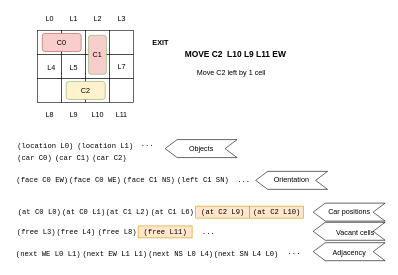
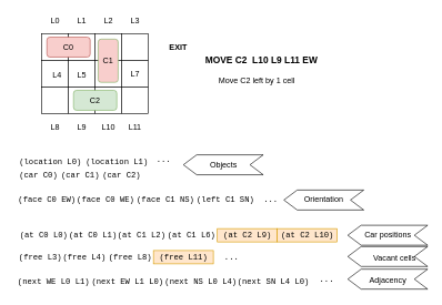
  <mxCell id="0" />
  <mxCell id="1" parent="0" />
  <mxCell id="2" value="" style="whiteSpace=wrap;html=1;aspect=fixed;" vertex="1" parent="1"><mxGeometry x="62" y="50" width="40" height="40" as="geometry" /></mxCell>
  <mxCell id="3" value="" style="whiteSpace=wrap;html=1;aspect=fixed;" vertex="1" parent="1"><mxGeometry x="102" y="50" width="40" height="40" as="geometry" /></mxCell>
  <mxCell id="4" value="" style="whiteSpace=wrap;html=1;aspect=fixed;" vertex="1" parent="1"><mxGeometry x="142" y="50" width="40" height="40" as="geometry" /></mxCell>
  <mxCell id="5" value="" style="whiteSpace=wrap;html=1;aspect=fixed;" vertex="1" parent="1"><mxGeometry x="182" y="50" width="40" height="40" as="geometry" /></mxCell>
  <mxCell id="6" value="" style="whiteSpace=wrap;html=1;aspect=fixed;" vertex="1" parent="1"><mxGeometry x="62" y="90" width="40" height="40" as="geometry" /></mxCell>
  <mxCell id="7" value="" style="whiteSpace=wrap;html=1;aspect=fixed;" vertex="1" parent="1"><mxGeometry x="102" y="90" width="40" height="40" as="geometry" /></mxCell>
  <mxCell id="8" value="" style="whiteSpace=wrap;html=1;aspect=fixed;" vertex="1" parent="1"><mxGeometry x="142" y="90" width="40" height="40" as="geometry" /></mxCell>
  <mxCell id="9" value="" style="whiteSpace=wrap;html=1;aspect=fixed;" vertex="1" parent="1"><mxGeometry x="182" y="90" width="40" height="40" as="geometry" /></mxCell>
  <mxCell id="10" value="" style="whiteSpace=wrap;html=1;aspect=fixed;" vertex="1" parent="1"><mxGeometry x="62" y="130" width="40" height="40" as="geometry" /></mxCell>
  <mxCell id="11" value="" style="whiteSpace=wrap;html=1;aspect=fixed;" vertex="1" parent="1"><mxGeometry x="102" y="130" width="40" height="40" as="geometry" /></mxCell>
  <mxCell id="12" value="" style="whiteSpace=wrap;html=1;aspect=fixed;" vertex="1" parent="1"><mxGeometry x="142" y="130" width="40" height="40" as="geometry" /></mxCell>
  <mxCell id="13" value="" style="whiteSpace=wrap;html=1;aspect=fixed;" vertex="1" parent="1"><mxGeometry x="182" y="130" width="40" height="40" as="geometry" /></mxCell>
  <mxCell id="14" value="C0" style="rounded=1;whiteSpace=wrap;html=1;fillColor=#f8cecc;strokeColor=#b85450;" vertex="1" parent="1"><mxGeometry x="70" y="55" width="65" height="30" as="geometry" /></mxCell>
  <mxCell id="15" value="C1" style="rounded=1;whiteSpace=wrap;html=1;fillColor=#f8cecc;strokeColor=#82b366;" vertex="1" parent="1"><mxGeometry x="147" y="58" width="30" height="65" as="geometry" /></mxCell>
  <mxCell id="16" value="EXIT" style="text;html=1;align=center;verticalAlign=middle;resizable=0;points=[];autosize=1;fontStyle=1" vertex="1" parent="1"><mxGeometry x="247" y="60" width="40" height="20" as="geometry" /></mxCell>
- <mxCell id="17" value="C2" style="rounded=1;whiteSpace=wrap;html=1;fillColor=#fff2cc;strokeColor=#82b366;" vertex="1" parent="1"><mxGeometry x="110" y="135" width="65" height="30" as="geometry" /></mxCell>
+ <mxCell id="17" value="C2" style="rounded=1;whiteSpace=wrap;html=1;fillColor=#d5e8d4;strokeColor=#82b366;" vertex="1" parent="1"><mxGeometry x="110" y="135" width="65" height="30" as="geometry" /></mxCell>
  <mxCell id="18" value="L0" style="text;html=1;align=center;verticalAlign=middle;resizable=0;points=[];autosize=1;" vertex="1" parent="1"><mxGeometry x="67" y="20" width="30" height="20" as="geometry" /></mxCell>
  <mxCell id="19" value="L1" style="text;html=1;align=center;verticalAlign=middle;resizable=0;points=[];autosize=1;" vertex="1" parent="1"><mxGeometry x="107" y="20" width="30" height="20" as="geometry" /></mxCell>
  <mxCell id="20" value="L2" style="text;html=1;align=center;verticalAlign=middle;resizable=0;points=[];autosize=1;" vertex="1" parent="1"><mxGeometry x="147" y="20" width="30" height="20" as="geometry" /></mxCell>
  <mxCell id="21" value="L3" style="text;html=1;align=center;verticalAlign=middle;resizable=0;points=[];autosize=1;" vertex="1" parent="1"><mxGeometry x="187" y="20" width="30" height="20" as="geometry" /></mxCell>
  <mxCell id="22" value="L4" style="text;html=1;align=center;verticalAlign=middle;resizable=0;points=[];autosize=1;" vertex="1" parent="1"><mxGeometry x="70" y="103" width="30" height="20" as="geometry" /></mxCell>
  <mxCell id="23" value="L7" style="text;html=1;align=center;verticalAlign=middle;resizable=0;points=[];autosize=1;" vertex="1" parent="1"><mxGeometry x="187" y="100" width="30" height="20" as="geometry" /></mxCell>
  <mxCell id="24" value="L8" style="text;html=1;align=center;verticalAlign=middle;resizable=0;points=[];autosize=1;" vertex="1" parent="1"><mxGeometry x="67" y="180" width="30" height="20" as="geometry" /></mxCell>
  <mxCell id="25" value="L9" style="text;html=1;align=center;verticalAlign=middle;resizable=0;points=[];autosize=1;" vertex="1" parent="1"><mxGeometry x="107" y="180" width="30" height="20" as="geometry" /></mxCell>
  <mxCell id="26" value="L10" style="text;html=1;align=center;verticalAlign=middle;resizable=0;points=[];autosize=1;" vertex="1" parent="1"><mxGeometry x="142" y="180" width="40" height="20" as="geometry" /></mxCell>
  <mxCell id="27" value="L11" style="text;html=1;align=center;verticalAlign=middle;resizable=0;points=[];autosize=1;" vertex="1" parent="1"><mxGeometry x="182" y="180" width="40" height="20" as="geometry" /></mxCell>
  <mxCell id="28" value="L5" style="text;html=1;align=center;verticalAlign=middle;resizable=0;points=[];autosize=1;" vertex="1" parent="1"><mxGeometry x="107" y="103" width="30" height="20" as="geometry" /></mxCell>
  <mxCell id="29" value="&lt;font face=&quot;Courier New&quot;&gt;(location L0)&lt;br&gt;&lt;/font&gt;" style="text;html=1;align=center;verticalAlign=middle;resizable=0;points=[];autosize=1;" vertex="1" parent="1"><mxGeometry x="20" y="232" width="110" height="20" as="geometry" /></mxCell>
  <mxCell id="30" value="&lt;font face=&quot;Courier New&quot;&gt;(location L1)&lt;br&gt;&lt;/font&gt;" style="text;html=1;align=center;verticalAlign=middle;resizable=0;points=[];autosize=1;" vertex="1" parent="1"><mxGeometry x="120" y="232" width="110" height="20" as="geometry" /></mxCell>
  <mxCell id="31" value="&lt;font face=&quot;Courier New&quot;&gt;...&lt;br&gt;&lt;/font&gt;" style="text;html=1;align=center;verticalAlign=middle;resizable=0;points=[];autosize=1;" vertex="1" parent="1"><mxGeometry x="225" y="230" width="40" height="20" as="geometry" /></mxCell>
  <mxCell id="32" value="&lt;font face=&quot;Courier New&quot;&gt;(car C0)&lt;br&gt;&lt;/font&gt;" style="text;html=1;align=center;verticalAlign=middle;resizable=0;points=[];autosize=1;" vertex="1" parent="1"><mxGeometry x="22" y="252" width="70" height="20" as="geometry" /></mxCell>
  <mxCell id="33" value="&lt;font face=&quot;Courier New&quot;&gt;(car C1)&lt;br&gt;&lt;/font&gt;" style="text;html=1;align=center;verticalAlign=middle;resizable=0;points=[];autosize=1;" vertex="1" parent="1"><mxGeometry x="85" y="252" width="70" height="20" as="geometry" /></mxCell>
  <mxCell id="34" value="&lt;font face=&quot;Courier New&quot;&gt;(car C2)&lt;br&gt;&lt;/font&gt;" style="text;html=1;align=center;verticalAlign=middle;resizable=0;points=[];autosize=1;" vertex="1" parent="1"><mxGeometry x="147" y="252" width="70" height="20" as="geometry" /></mxCell>
  <mxCell id="35" value="&lt;font face=&quot;Courier New&quot;&gt;(at C0 L0)&lt;br&gt;&lt;/font&gt;" style="text;html=1;align=center;verticalAlign=middle;resizable=0;points=[];autosize=1;" vertex="1" parent="1"><mxGeometry x="20" y="343" width="90" height="20" as="geometry" /></mxCell>
  <mxCell id="36" value="&lt;font face=&quot;Courier New&quot;&gt;(at C0 L1)&lt;br&gt;&lt;/font&gt;" style="text;html=1;align=center;verticalAlign=middle;resizable=0;points=[];autosize=1;" vertex="1" parent="1"><mxGeometry x="94" y="343" width="90" height="20" as="geometry" /></mxCell>
  <mxCell id="37" value="&lt;font face=&quot;Courier New&quot;&gt;(at C1 L2)&lt;br&gt;&lt;/font&gt;" style="text;html=1;align=center;verticalAlign=middle;resizable=0;points=[];autosize=1;" vertex="1" parent="1"><mxGeometry x="167" y="343" width="90" height="20" as="geometry" /></mxCell>
  <mxCell id="38" value="&lt;font face=&quot;Courier New&quot;&gt;(at C1 L6)&lt;br&gt;&lt;/font&gt;" style="text;html=1;align=center;verticalAlign=middle;resizable=0;points=[];autosize=1;" vertex="1" parent="1"><mxGeometry x="242" y="343" width="90" height="20" as="geometry" /></mxCell>
  <mxCell id="39" value="" style="shape=step;perimeter=stepPerimeter;whiteSpace=wrap;html=1;fixedSize=1;rotation=-180;horizontal=1;" vertex="1" parent="1"><mxGeometry x="275" y="232" width="120" height="30" as="geometry" /></mxCell>
  <mxCell id="40" value="Objects" style="text;html=1;align=center;verticalAlign=middle;resizable=0;points=[];autosize=1;" vertex="1" parent="1"><mxGeometry x="305" y="237" width="60" height="20" as="geometry" /></mxCell>
  <mxCell id="41" value="" style="shape=step;perimeter=stepPerimeter;whiteSpace=wrap;html=1;fixedSize=1;rotation=-180;horizontal=1;" vertex="1" parent="1"><mxGeometry x="522" y="338" width="120" height="30" as="geometry" /></mxCell>
  <mxCell id="42" value="&lt;font face=&quot;Courier New&quot;&gt;(next WE L0 L1)&lt;br&gt;&lt;/font&gt;" style="text;html=1;align=center;verticalAlign=middle;resizable=0;points=[];autosize=1;" vertex="1" parent="1"><mxGeometry x="20" y="412" width="120" height="20" as="geometry" /></mxCell>
  <mxCell id="43" value="&lt;font face=&quot;Courier New&quot;&gt;(face C0 EW)&lt;br&gt;&lt;/font&gt;" style="text;html=1;align=center;verticalAlign=middle;resizable=0;points=[];autosize=1;" vertex="1" parent="1"><mxGeometry x="20" y="290" width="100" height="20" as="geometry" /></mxCell>
  <mxCell id="44" value="&lt;font face=&quot;Courier New&quot;&gt;(face C0 WE)&lt;br&gt;&lt;/font&gt;" style="text;html=1;align=center;verticalAlign=middle;resizable=0;points=[];autosize=1;" vertex="1" parent="1"><mxGeometry x="108" y="290" width="100" height="20" as="geometry" /></mxCell>
  <mxCell id="45" value="Car positions" style="text;html=1;align=center;verticalAlign=middle;resizable=0;points=[];autosize=1;" vertex="1" parent="1"><mxGeometry x="537" y="343" width="90" height="20" as="geometry" /></mxCell>
  <mxCell id="46" value="&lt;font face=&quot;Courier New&quot;&gt;(face C1 NS)&lt;br&gt;&lt;/font&gt;" style="text;html=1;align=center;verticalAlign=middle;resizable=0;points=[];autosize=1;" vertex="1" parent="1"><mxGeometry x="198" y="290" width="100" height="20" as="geometry" /></mxCell>
  <mxCell id="47" value="&lt;font face=&quot;Courier New&quot;&gt;(left C1 SN)&lt;br&gt;&lt;/font&gt;" style="text;html=1;align=center;verticalAlign=middle;resizable=0;points=[];autosize=1;" vertex="1" parent="1"><mxGeometry x="288" y="290" width="100" height="20" as="geometry" /></mxCell>
  <mxCell id="48" value="&lt;font face=&quot;Courier New&quot;&gt;...&lt;br&gt;&lt;/font&gt;" style="text;html=1;align=center;verticalAlign=middle;resizable=0;points=[];autosize=1;" vertex="1" parent="1"><mxGeometry x="386" y="290" width="40" height="20" as="geometry" /></mxCell>
  <mxCell id="49" value="Orientation" style="shape=step;perimeter=stepPerimeter;whiteSpace=wrap;html=1;fixedSize=1;rotation=0;horizontal=1;flipH=1;" vertex="1" parent="1"><mxGeometry x="426" y="285" width="120" height="30" as="geometry" /></mxCell>
- <mxCell id="50" value="&lt;font face=&quot;Courier New&quot;&gt;(next EW L1 L1)&lt;br&gt;&lt;/font&gt;" style="text;html=1;align=center;verticalAlign=middle;resizable=0;points=[];autosize=1;" vertex="1" parent="1"><mxGeometry x="131" y="412" width="120" height="20" as="geometry" /></mxCell>
+ <mxCell id="50" value="&lt;font face=&quot;Courier New&quot;&gt;(next EW L1 L0)&lt;br&gt;&lt;/font&gt;" style="text;html=1;align=center;verticalAlign=middle;resizable=0;points=[];autosize=1;" vertex="1" parent="1"><mxGeometry x="131" y="412" width="120" height="20" as="geometry" /></mxCell>
  <mxCell id="51" value="&lt;font face=&quot;Courier New&quot;&gt;(next NS L0 L4)&lt;br&gt;&lt;/font&gt;" style="text;html=1;align=center;verticalAlign=middle;resizable=0;points=[];autosize=1;" vertex="1" parent="1"><mxGeometry x="241" y="412" width="120" height="20" as="geometry" /></mxCell>
  <mxCell id="52" value="&lt;font face=&quot;Courier New&quot;&gt;(next SN L4 L0)&lt;br&gt;&lt;/font&gt;" style="text;html=1;align=center;verticalAlign=middle;resizable=0;points=[];autosize=1;" vertex="1" parent="1"><mxGeometry x="350" y="412" width="120" height="20" as="geometry" /></mxCell>
  <mxCell id="53" value="&lt;font face=&quot;Courier New&quot;&gt;(free L3)&lt;br&gt;&lt;/font&gt;" style="text;html=1;align=center;verticalAlign=middle;resizable=0;points=[];autosize=1;" vertex="1" parent="1"><mxGeometry x="20" y="376" width="80" height="20" as="geometry" /></mxCell>
  <mxCell id="54" value="&lt;font face=&quot;Courier New&quot;&gt;(free L4)&lt;br&gt;&lt;/font&gt;" style="text;html=1;align=center;verticalAlign=middle;resizable=0;points=[];autosize=1;" vertex="1" parent="1"><mxGeometry x="86" y="376" width="80" height="20" as="geometry" /></mxCell>
  <mxCell id="55" value="&lt;font face=&quot;Courier New&quot;&gt;...&lt;br&gt;&lt;/font&gt;" style="text;html=1;align=center;verticalAlign=middle;resizable=0;points=[];autosize=1;" vertex="1" parent="1"><mxGeometry x="327" y="376" width="40" height="20" as="geometry" /></mxCell>
  <mxCell id="56" value="&lt;font face=&quot;Courier New&quot;&gt;...&lt;br&gt;&lt;/font&gt;" style="text;html=1;align=center;verticalAlign=middle;resizable=0;points=[];autosize=1;" vertex="1" parent="1"><mxGeometry x="470" y="410" width="40" height="20" as="geometry" /></mxCell>
  <mxCell id="57" value="&lt;font face=&quot;Courier New&quot;&gt;(free L8)&lt;br&gt;&lt;/font&gt;" style="text;html=1;align=center;verticalAlign=middle;resizable=0;points=[];autosize=1;" vertex="1" parent="1"><mxGeometry x="155" y="376" width="80" height="20" as="geometry" /></mxCell>
  <mxCell id="58" value="MOVE C2&amp;nbsp; L10 L9 L11 EW" style="text;html=1;align=center;verticalAlign=middle;resizable=0;points=[];autosize=1;fontStyle=1;fontSize=14;" vertex="1" parent="1"><mxGeometry x="302" y="80" width="180" height="20" as="geometry" /></mxCell>
  <mxCell id="59" value="&lt;font face=&quot;Courier New&quot;&gt;(at C2 L9)&lt;br&gt;&lt;/font&gt;" style="text;html=1;align=center;verticalAlign=middle;resizable=0;points=[];autosize=1;fillColor=#ffe6cc;strokeColor=#d79b00;" vertex="1" parent="1"><mxGeometry x="326" y="343" width="90" height="20" as="geometry" /></mxCell>
  <mxCell id="60" value="&lt;font face=&quot;Courier New&quot;&gt;(at C2 L10)&lt;br&gt;&lt;/font&gt;" style="text;html=1;align=center;verticalAlign=middle;resizable=0;points=[];autosize=1;fillColor=#ffe6cc;strokeColor=#d79b00;" vertex="1" parent="1"><mxGeometry x="416" y="343" width="90" height="20" as="geometry" /></mxCell>
  <mxCell id="61" value="&lt;font face=&quot;Courier New&quot;&gt;(free L11)&lt;br&gt;&lt;/font&gt;" style="text;html=1;align=center;verticalAlign=middle;resizable=0;points=[];autosize=1;fillColor=#ffe6cc;strokeColor=#d79b00;" vertex="1" parent="1"><mxGeometry x="230" y="376" width="90" height="20" as="geometry" /></mxCell>
  <mxCell id="62" value="" style="group" vertex="1" connectable="0" parent="1"><mxGeometry x="522" y="370" width="120" height="32" as="geometry" /></mxCell>
  <mxCell id="63" value="" style="shape=step;perimeter=stepPerimeter;whiteSpace=wrap;html=1;fixedSize=1;rotation=-180;horizontal=1;" vertex="1" parent="62"><mxGeometry width="120" height="30" as="geometry" /></mxCell>
  <mxCell id="64" value="Vacant cells" style="text;html=1;align=center;verticalAlign=middle;resizable=0;points=[];autosize=1;" vertex="1" parent="62"><mxGeometry x="30" y="7" width="80" height="20" as="geometry" /></mxCell>
  <mxCell id="65" value="" style="group" vertex="1" connectable="0" parent="1"><mxGeometry x="522" y="404" width="120" height="32" as="geometry" /></mxCell>
  <mxCell id="66" value="" style="shape=step;perimeter=stepPerimeter;whiteSpace=wrap;html=1;fixedSize=1;rotation=-180;horizontal=1;" vertex="1" parent="65"><mxGeometry width="120" height="30" as="geometry" /></mxCell>
  <mxCell id="67" value="Adjacency" style="text;html=1;align=center;verticalAlign=middle;resizable=0;points=[];autosize=1;" vertex="1" parent="65"><mxGeometry x="25" y="7" width="70" height="20" as="geometry" /></mxCell>
  <mxCell id="68" value="Move C2 left by 1 cell" style="text;html=1;align=center;verticalAlign=middle;resizable=0;points=[];autosize=1;" vertex="1" parent="1"><mxGeometry x="320" y="110" width="130" height="20" as="geometry" /></mxCell>
